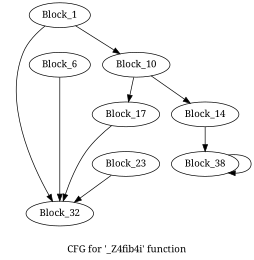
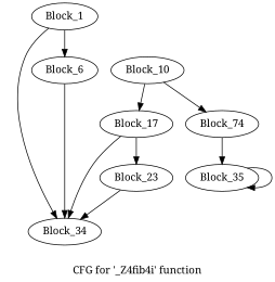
  digraph {
    fontname="Noto Serif"
    label="CFG for '_Z4fib4i' function"
    node [fontname="Noto Serif"]
    edge [fontname="Noto Serif" tailport=s0]
    n1 [label=Block_1]
-   n2 [label=Block_32]
+   n2 [label=Block_34]
    n3 [label=Block_6]
    n4 [label=Block_10]
    n5 [label=Block_17]
-   n6 [label=Block_14]
+   n6 [label=Block_74]
    n7 [label=Block_23]
-   n8 [label=Block_38]
+   n8 [label=Block_35]
    n1 -> n2
-   n1 -> n4 [tailport=s1]
+   n1 -> n3 [tailport=s1]
    n3 -> n2
    n4 -> n5
    n4 -> n6 [tailport=s1]
    n5 -> n2
+   n5 -> n7 [tailport=s1]
    n6 -> n8
    n7 -> n2
    n8 -> n8 [tailport=s1]
  }
